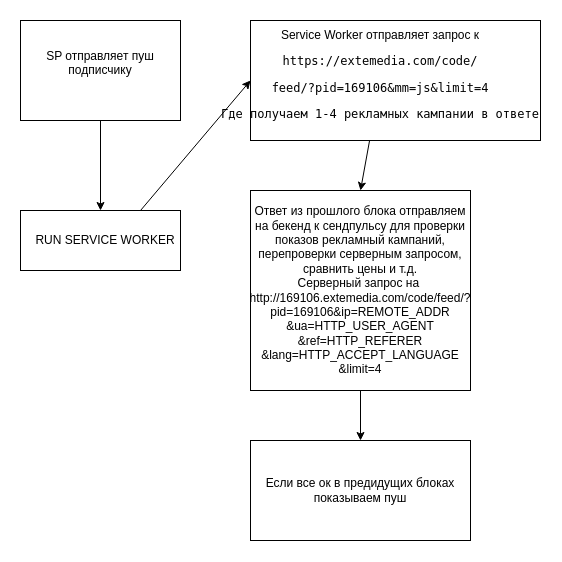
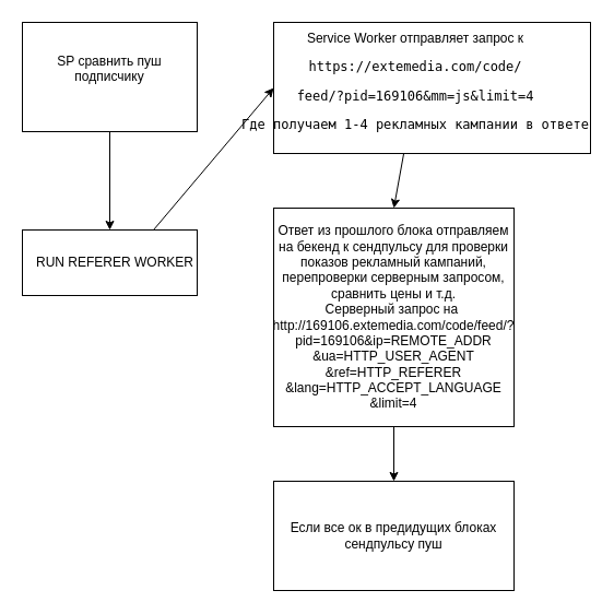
  <mxCell id="0" />
  <mxCell id="1" parent="0" />
  <mxCell id="2" value="" style="rounded=0;whiteSpace=wrap;html=1;" vertex="1" parent="1"><mxGeometry x="250" y="20" width="290" height="120" as="geometry" /></mxCell>
  <mxCell id="3" value="Service Worker отправляет запрос к&lt;br&gt;&lt;pre&gt;&lt;span&gt;https://extemedia.com/code/&lt;/span&gt;&lt;/pre&gt;&lt;pre&gt;&lt;span&gt;feed/?pid=169106&amp;amp;mm=js&amp;amp;limit=4&lt;/span&gt;&lt;/pre&gt;&lt;pre&gt;&lt;span&gt;Где получаем 1-4 рекламных кампании в ответе&lt;/span&gt;&lt;/pre&gt;" style="text;html=1;strokeColor=none;fillColor=none;align=center;verticalAlign=middle;whiteSpace=wrap;rounded=0;" vertex="1" parent="1"><mxGeometry x="250" y="20" width="260" height="120" as="geometry" /></mxCell>
  <mxCell id="4" value="" style="rounded=0;whiteSpace=wrap;html=1;" vertex="1" parent="1"><mxGeometry x="250" y="190" width="220" height="200" as="geometry" /></mxCell>
  <mxCell id="5" value="Ответ из прошлого блока отправляем на бекенд к сендпульсу для проверки показов рекламный кампаний, перепроверки серверным запросом, сравнить цены и т.д.&lt;br&gt;Серверный запрос на&amp;nbsp;&lt;br&gt;http://169106.extemedia.com/code/feed/?&lt;br&gt;pid=169106&amp;amp;ip=REMOTE_ADDR&lt;br&gt;&amp;amp;ua=HTTP_USER_AGENT&lt;br&gt;&amp;amp;ref=HTTP_REFERER&lt;br&gt;&amp;amp;lang=HTTP_ACCEPT_LANGUAGE&lt;br&gt;&amp;amp;limit=4&lt;br&gt;" style="text;html=1;strokeColor=none;fillColor=none;align=center;verticalAlign=middle;whiteSpace=wrap;rounded=0;" vertex="1" parent="1"><mxGeometry x="250" y="190" width="220" height="200" as="geometry" /></mxCell>
  <mxCell id="6" value="" style="rounded=0;whiteSpace=wrap;html=1;" vertex="1" parent="1"><mxGeometry x="20" y="210" width="160" height="60" as="geometry" /></mxCell>
  <mxCell id="7" value="" style="rounded=0;whiteSpace=wrap;html=1;" vertex="1" parent="1"><mxGeometry x="20" y="20" width="160" height="100" as="geometry" /></mxCell>
- <mxCell id="8" value="SP отправляет пуш подписчику&lt;br&gt;&lt;br&gt;&lt;div style=&quot;text-align: left&quot;&gt;&lt;/div&gt;" style="text;html=1;strokeColor=none;fillColor=none;align=center;verticalAlign=middle;whiteSpace=wrap;rounded=0;direction=west;" vertex="1" parent="1"><mxGeometry x="20" y="20" width="160" height="100" as="geometry" /></mxCell>
+ <mxCell id="8" value="SP сравнить пуш подписчику&lt;br&gt;&lt;br&gt;&lt;div style=&quot;text-align: left&quot;&gt;&lt;/div&gt;" style="text;html=1;strokeColor=none;fillColor=none;align=center;verticalAlign=middle;whiteSpace=wrap;rounded=0;direction=west;" vertex="1" parent="1"><mxGeometry x="20" y="20" width="160" height="100" as="geometry" /></mxCell>
  <mxCell id="9" value="" style="endArrow=classic;html=1;exitX=0.5;exitY=0;exitDx=0;exitDy=0;" edge="1" parent="1" source="8"><mxGeometry width="50" height="50" relative="1" as="geometry"><mxPoint x="90" y="160" as="sourcePoint" /><mxPoint x="100" y="210" as="targetPoint" /></mxGeometry></mxCell>
- <mxCell id="10" value="&amp;nbsp; &amp;nbsp;RUN SERVICE WORKER" style="text;html=1;strokeColor=none;fillColor=none;align=center;verticalAlign=middle;whiteSpace=wrap;rounded=0;" vertex="1" parent="1"><mxGeometry x="20" y="210" width="160" height="60" as="geometry" /></mxCell>
+ <mxCell id="10" value="&amp;nbsp; &amp;nbsp;RUN REFERER WORKER" style="text;html=1;strokeColor=none;fillColor=none;align=center;verticalAlign=middle;whiteSpace=wrap;rounded=0;" vertex="1" parent="1"><mxGeometry x="20" y="210" width="160" height="60" as="geometry" /></mxCell>
  <mxCell id="11" value="" style="rounded=0;whiteSpace=wrap;html=1;" vertex="1" parent="1"><mxGeometry x="250" y="440" width="220" height="100" as="geometry" /></mxCell>
  <mxCell id="12" value="" style="endArrow=classic;html=1;entryX=0;entryY=0.5;entryDx=0;entryDy=0;exitX=0.75;exitY=0;exitDx=0;exitDy=0;" edge="1" parent="1" source="10" target="3"><mxGeometry width="50" height="50" relative="1" as="geometry"><mxPoint x="20" y="500" as="sourcePoint" /><mxPoint x="70" y="450" as="targetPoint" /></mxGeometry></mxCell>
  <mxCell id="13" value="" style="endArrow=classic;html=1;" edge="1" parent="1" source="3"><mxGeometry width="50" height="50" relative="1" as="geometry"><mxPoint x="20" y="500" as="sourcePoint" /><mxPoint x="360" y="190" as="targetPoint" /></mxGeometry></mxCell>
  <mxCell id="14" value="" style="endArrow=classic;html=1;entryX=0.5;entryY=0;entryDx=0;entryDy=0;exitX=0.5;exitY=1;exitDx=0;exitDy=0;" edge="1" parent="1" source="5" target="11"><mxGeometry width="50" height="50" relative="1" as="geometry"><mxPoint x="20" y="490" as="sourcePoint" /><mxPoint x="70" y="440" as="targetPoint" /></mxGeometry></mxCell>
- <mxCell id="15" value="Если все ок в предидущих блоках показываем пуш" style="text;html=1;strokeColor=none;fillColor=none;align=center;verticalAlign=middle;whiteSpace=wrap;rounded=0;" vertex="1" parent="1"><mxGeometry x="250" y="440" width="220" height="100" as="geometry" /></mxCell>
+ <mxCell id="15" value="Если все ок в предидущих блоках сендпульсу пуш" style="text;html=1;strokeColor=none;fillColor=none;align=center;verticalAlign=middle;whiteSpace=wrap;rounded=0;" vertex="1" parent="1"><mxGeometry x="250" y="440" width="220" height="100" as="geometry" /></mxCell>
